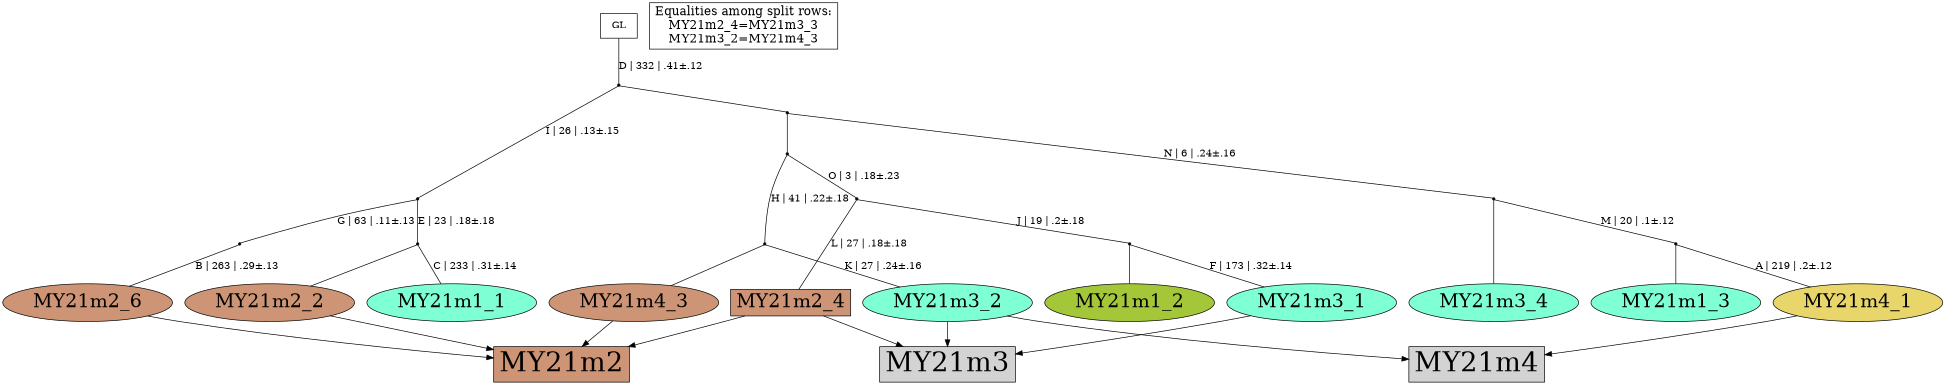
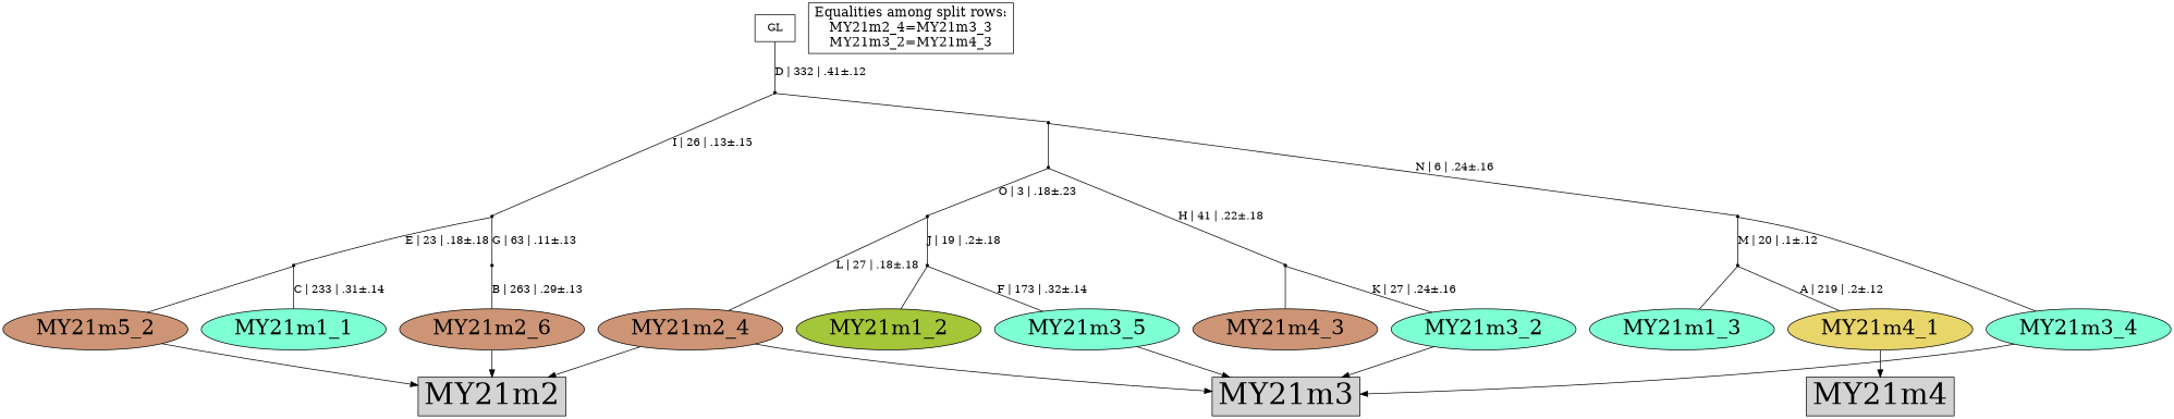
  digraph {
    node [fillcolor=black shape=oval style=filled]
    edge [arrowhead=none]
    n1 [fillcolor="#7fffd4" fontsize=28 label=MY21m1_1]
    n2 [fillcolor="#a4c639" fontsize=28 label=MY21m1_2]
    n3 [fillcolor="#7fffd4" fontsize=28 label=MY21m1_3]
    n4 [fillcolor="#cd9575" fontsize=28 label=MY21m2_6]
-   n5 [fillcolor="#cd9575" fontsize=28 label=MY21m2_2]
+   n5 [fillcolor="#cd9575" fontsize=28 label=MY21m5_2]
    n6 [fillcolor="#cd9575" fontsize=28 label=MY21m4_3]
-   n7 [fillcolor="#cd9575" fontsize=28 label=MY21m2_4 shape=box]
-   n8 [fillcolor="#7fffd4" fontsize=28 label=MY21m3_1]
+   n7 [fillcolor="#cd9575" fontsize=28 label=MY21m2_4]
+   n8 [fillcolor="#7fffd4" fontsize=28 label=MY21m3_5]
    n9 [fillcolor="#7fffd4" fontsize=28 label=MY21m3_2]
    n10 [fillcolor="#7fffd4" fontsize=28 label=MY21m3_4]
    n11 [fillcolor="#e9d66b" fontsize=28 label=MY21m4_1]
-   n12 [fontsize=40 label=MY21m2 shape=box fillcolor="#cd9575"]
+   n12 [fontsize=40 label=MY21m2 shape=box fillcolor=""]
    n13 [fontsize=40 label=MY21m3 shape=box fillcolor=""]
    n14 [fontsize=40 label=MY21m4 shape=box fillcolor=""]
    n15 [fontsize=18 label="Equalities among split rows:\nMY21m2_4=MY21m3_3\nMY21m3_2=MY21m4_3\n" shape=box fillcolor="" style=""]
    Int1 [shape=point]
    Int2 [shape=point]
    Int3 [shape=point]
    Int4 [shape=point]
    Int5 [shape=point]
    Int6 [shape=point]
    Int7 [shape=point]
    Int8 [shape=point]
    Int9 [shape=point]
    Int10 [shape=point]
    Int11 [shape=point]
    n27 [fillcolor=white label=GL shape=box]
    subgraph sub_1 {
      rank=same
      n1
      n2
      n3
      n4
      n5
      n6
      n7
      n8
      n9
      n10
      n11
    }
    n4 -> n12 [arrowhead=normal]
    n5 -> n12 [arrowhead=normal]
-   n6 -> n12 [arrowhead=normal]
    n7 -> n12 [arrowhead=normal]
    n7 -> n13 [arrowhead=normal]
    n8 -> n13 [arrowhead=normal]
    n9 -> n13 [arrowhead=normal]
-   n9 -> n14 [arrowhead=normal]
+   n10 -> n13 [arrowhead=normal]
    n11 -> n14 [arrowhead=normal]
    Int1 -> n4 [label="B | 263 | .29±.13"]
    Int2 -> n3
    Int2 -> n11 [label="A | 219 | .2±.12"]
    Int3 -> n2
    Int3 -> n8 [label="F | 173 | .32±.14"]
    Int4 -> n1 [label="C | 233 | .31±.14"]
    Int4 -> n5
    Int5 -> Int1 [label="G | 63 | .11±.13"]
    Int5 -> Int4 [label="E | 23 | .18±.18"]
    Int6 -> n10
    Int6 -> Int2 [label="M | 20 | .1±.12"]
    Int7 -> n7 [label="L | 27 | .18±.18"]
    Int7 -> Int3 [label="J | 19 | .2±.18"]
    Int8 -> n6
    Int8 -> n9 [label="K | 27 | .24±.16"]
    Int9 -> Int7 [label="O | 3 | .18±.23"]
    Int9 -> Int8 [label="H | 41 | .22±.18"]
    Int10 -> Int6 [label="N | 6 | .24±.16"]
    Int10 -> Int9
    Int11 -> Int5 [label="I | 26 | .13±.15"]
    Int11 -> Int10
    n27 -> Int11 [label="D | 332 | .41±.12"]
  }
